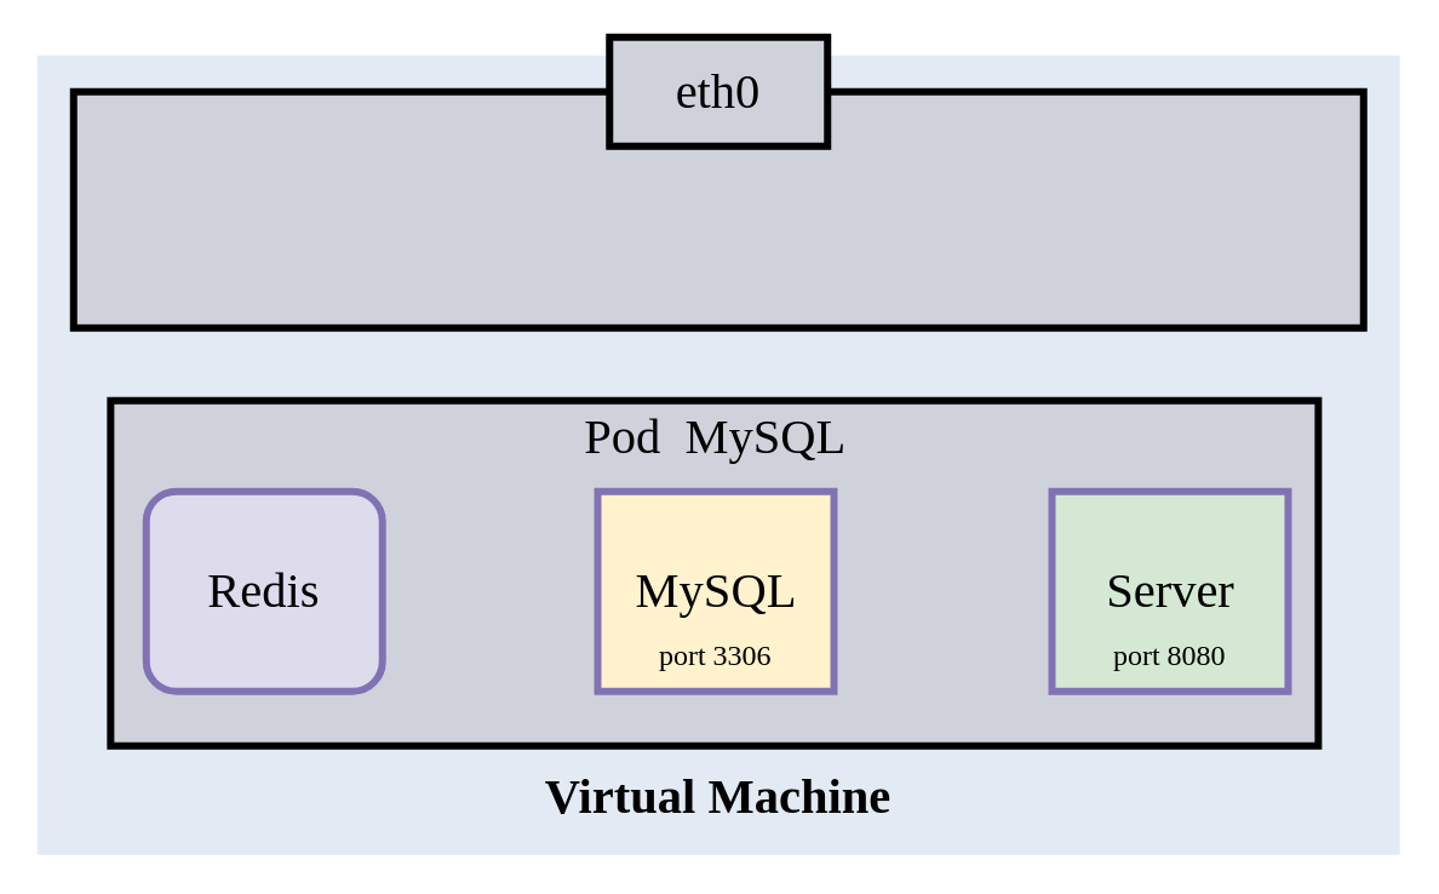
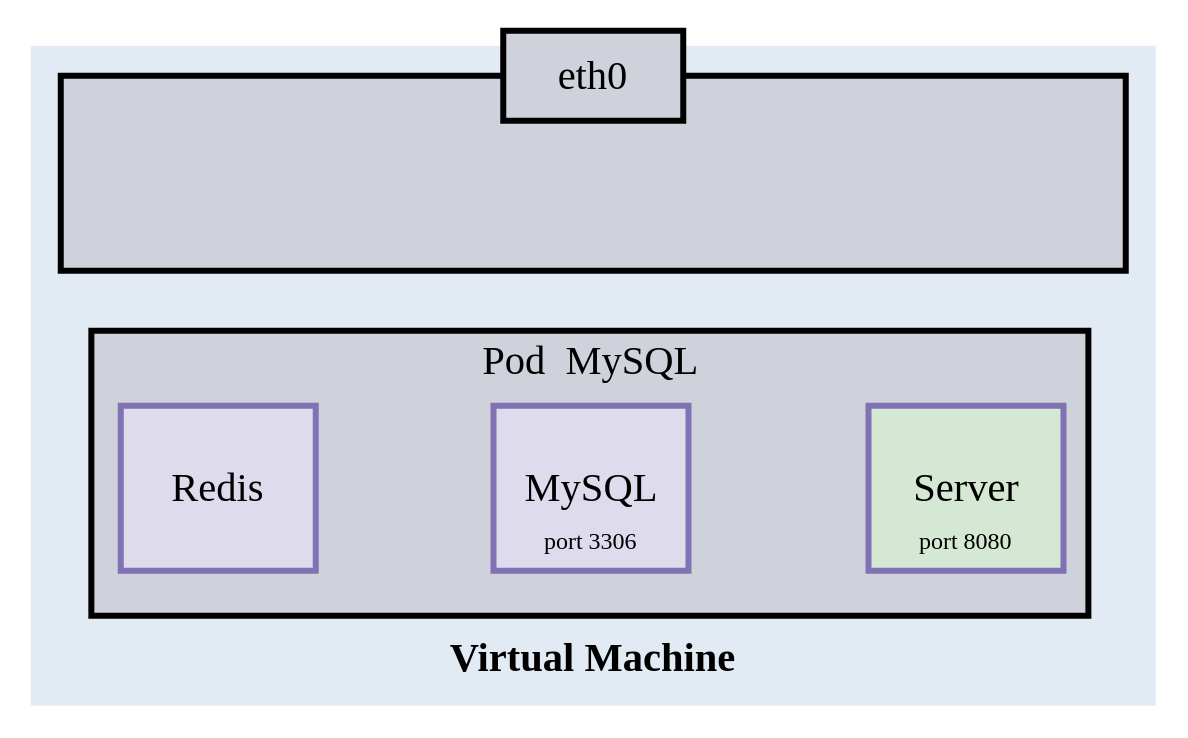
  <mxCell id="0" />
  <mxCell id="1" parent="0" />
  <mxCell id="2" value="" style="rounded=0;whiteSpace=wrap;html=1;fontColor=#ffffff;fillColor=#E2EBF4;strokeColor=none;" parent="1" vertex="1"><mxGeometry x="20" y="30" width="750" height="440" as="geometry" /></mxCell>
  <mxCell id="3" value="" style="group" parent="1" vertex="1" connectable="0"><mxGeometry x="33.5" y="210" width="718.5" height="200" as="geometry" /></mxCell>
  <mxCell id="4" value="" style="rounded=0;whiteSpace=wrap;html=1;fontFamily=Comic Sans MS;fontSize=27;fillColor=#D0D2DB;strokeWidth=4;" parent="3" vertex="1"><mxGeometry x="26.904" y="10" width="664.692" height="190" as="geometry" /></mxCell>
  <mxCell id="5" value="Pod&amp;nbsp; MySQL" style="text;html=1;strokeColor=none;fillColor=none;align=center;verticalAlign=middle;whiteSpace=wrap;rounded=0;fontSize=27;fontFamily=Comic Sans MS;" parent="3" vertex="1"><mxGeometry width="718.5" height="60" as="geometry" /></mxCell>
  <mxCell id="6" value="Virtual Machine" style="text;html=1;strokeColor=none;fillColor=none;align=center;verticalAlign=middle;whiteSpace=wrap;rounded=0;fontFamily=Comic Sans MS;fontSize=27;fontStyle=1" parent="1" vertex="1"><mxGeometry x="265" y="410" width="260" height="55" as="geometry" /></mxCell>
  <mxCell id="7" value="" style="rounded=0;whiteSpace=wrap;html=1;fontFamily=Comic Sans MS;fontSize=27;fillColor=#D0D2DB;strokeWidth=4;" parent="1" vertex="1"><mxGeometry x="40" y="50" width="710" height="130" as="geometry" /></mxCell>
  <mxCell id="8" value="eth0" style="rounded=0;whiteSpace=wrap;html=1;fontFamily=Comic Sans MS;fontSize=27;strokeWidth=4;fillColor=#D0D2DB;" parent="1" vertex="1"><mxGeometry x="335" y="20" width="120" height="60" as="geometry" /></mxCell>
  <mxCell id="9" value="" style="group" parent="1" vertex="1" connectable="0"><mxGeometry x="80" y="270" width="130" height="110" as="geometry" /></mxCell>
- <mxCell id="10" value="Redis" style="whiteSpace=wrap;html=1;fontFamily=Comic Sans MS;fontSize=27;strokeWidth=4;fillColor=#DEDBED;strokeColor=#8172B4;rounded=1;" parent="9" vertex="1"><mxGeometry width="130" height="110" as="geometry" /></mxCell>
+ <mxCell id="10" value="Redis" style="rounded=0;whiteSpace=wrap;html=1;fontFamily=Comic Sans MS;fontSize=27;strokeWidth=4;fillColor=#DEDBED;strokeColor=#8172B4;" parent="9" vertex="1"><mxGeometry width="130" height="110" as="geometry" /></mxCell>
  <mxCell id="11" value="" style="group" parent="1" vertex="1" connectable="0"><mxGeometry x="328.5" y="270" width="130" height="110" as="geometry" /></mxCell>
- <mxCell id="12" value="MySQL" style="rounded=0;whiteSpace=wrap;html=1;fontFamily=Comic Sans MS;fontSize=27;strokeWidth=4;fillColor=#fff2cc;strokeColor=#8172B4;" parent="11" vertex="1"><mxGeometry width="130" height="110" as="geometry" /></mxCell>
+ <mxCell id="12" value="MySQL" style="rounded=0;whiteSpace=wrap;html=1;fontFamily=Comic Sans MS;fontSize=27;strokeWidth=4;fillColor=#DEDBED;strokeColor=#8172B4;" parent="11" vertex="1"><mxGeometry width="130" height="110" as="geometry" /></mxCell>
  <mxCell id="13" value="port 3306" style="text;html=1;strokeColor=none;fillColor=none;align=center;verticalAlign=middle;whiteSpace=wrap;rounded=0;fontSize=16;fontFamily=Comic Sans MS;" parent="11" vertex="1"><mxGeometry x="12.5" y="80" width="105" height="20" as="geometry" /></mxCell>
  <mxCell id="14" value="" style="group" parent="1" vertex="1" connectable="0"><mxGeometry x="578.5" y="270" width="130" height="110" as="geometry" /></mxCell>
  <mxCell id="15" value="Server" style="rounded=0;whiteSpace=wrap;html=1;fontFamily=Comic Sans MS;fontSize=27;strokeWidth=4;fillColor=#d5e8d4;strokeColor=#8172B4;" parent="14" vertex="1"><mxGeometry width="130" height="110" as="geometry" /></mxCell>
  <mxCell id="16" value="port 8080" style="text;html=1;strokeColor=none;fillColor=none;align=center;verticalAlign=middle;whiteSpace=wrap;rounded=0;fontSize=16;fontFamily=Comic Sans MS;" parent="14" vertex="1"><mxGeometry x="12.5" y="80" width="105" height="20" as="geometry" /></mxCell>
